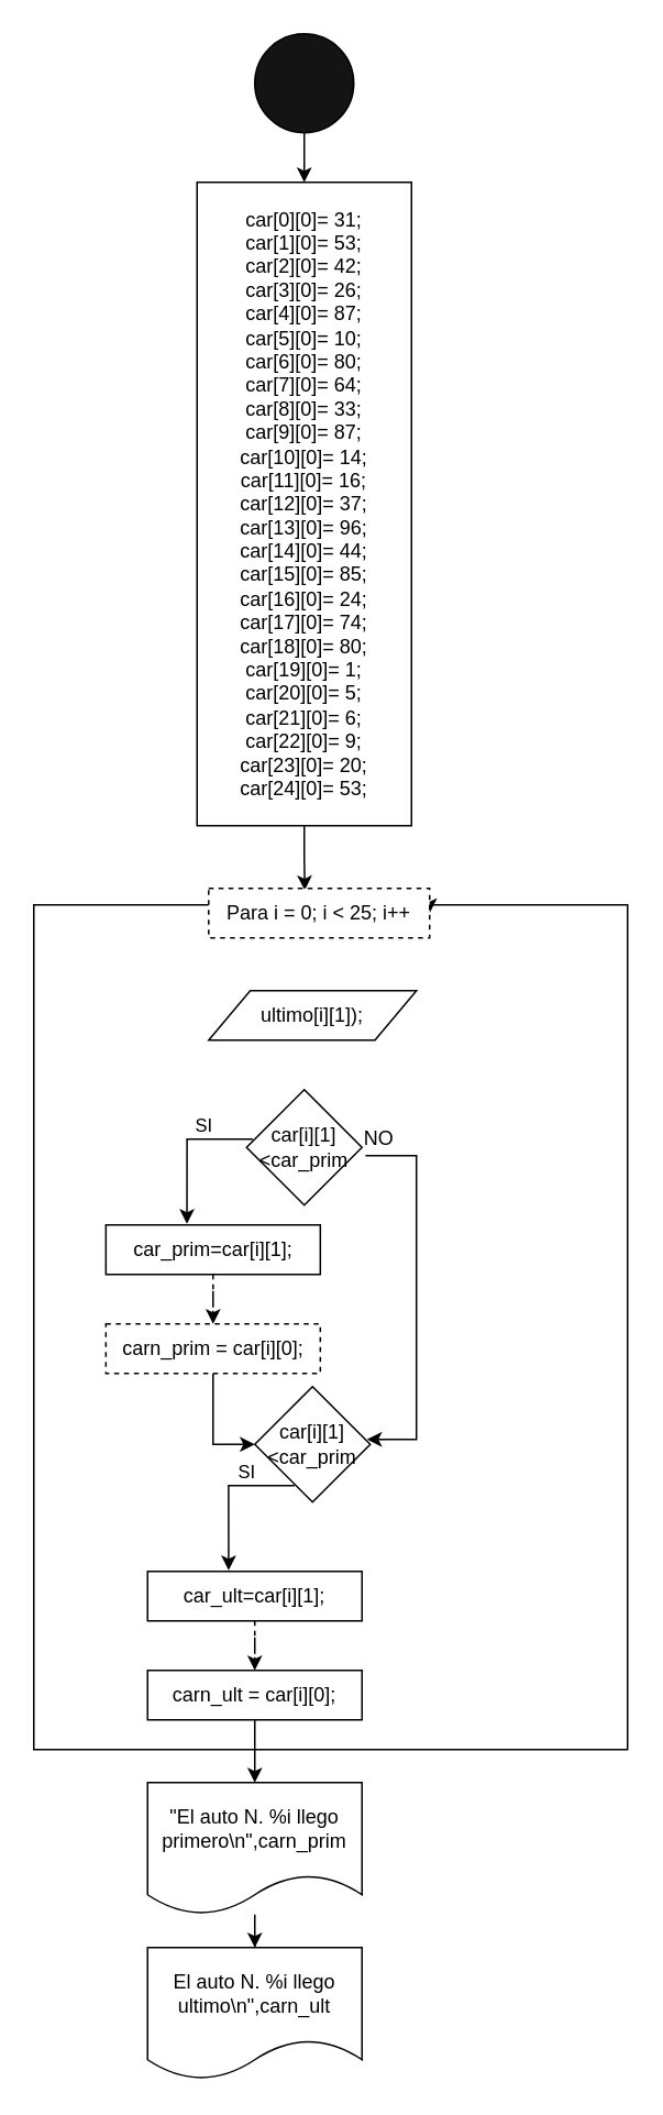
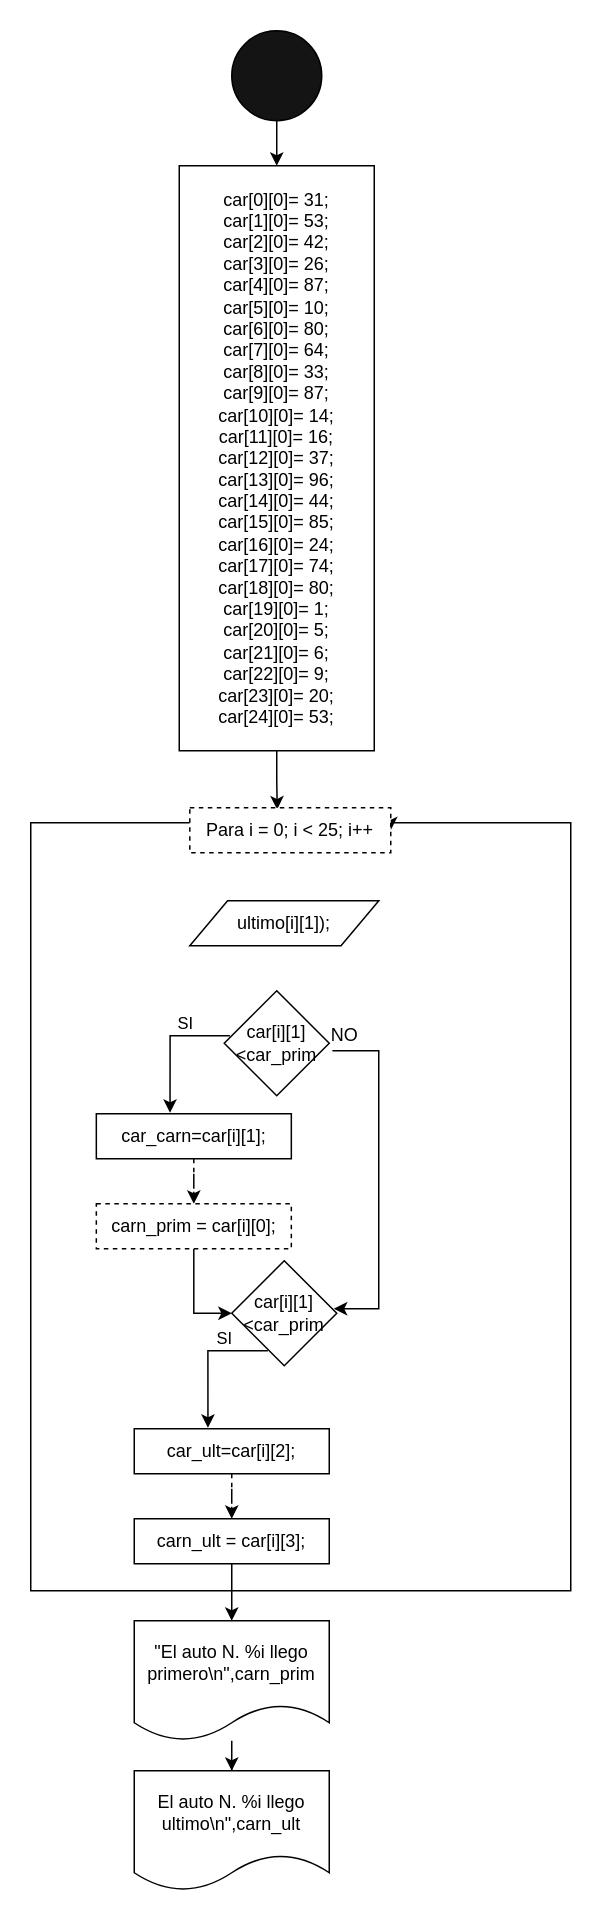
  <mxCell id="0" />
  <mxCell id="1" parent="0" />
  <mxCell id="2" style="edgeStyle=orthogonalEdgeStyle;rounded=0;orthogonalLoop=1;jettySize=auto;html=1;" edge="1" parent="1" source="3" target="5"><mxGeometry relative="1" as="geometry" /></mxCell>
  <mxCell id="3" value="" style="ellipse;whiteSpace=wrap;html=1;aspect=fixed;fillColor=#141414;" vertex="1" parent="1"><mxGeometry x="154" y="20" width="60" height="60" as="geometry" /></mxCell>
  <mxCell id="4" style="edgeStyle=orthogonalEdgeStyle;rounded=0;orthogonalLoop=1;jettySize=auto;html=1;entryX=0.435;entryY=0.039;entryDx=0;entryDy=0;entryPerimeter=0;" edge="1" parent="1" source="5" target="7"><mxGeometry relative="1" as="geometry" /></mxCell>
  <mxCell id="5" value="&lt;div&gt;&lt;span&gt;&#09;&lt;/span&gt;car[0][0]= 31;&lt;/div&gt;&lt;div&gt;&lt;span&gt;&#09;&lt;/span&gt;car[1][0]= 53;&lt;/div&gt;&lt;div&gt;&lt;span&gt;&#09;&lt;/span&gt;car[2][0]= 42;&lt;/div&gt;&lt;div&gt;&lt;span&gt;&#09;&lt;/span&gt;car[3][0]= 26;&lt;/div&gt;&lt;div&gt;&lt;span&gt;&#09;&lt;/span&gt;car[4][0]= 87;&lt;/div&gt;&lt;div&gt;&lt;span&gt;&#09;&lt;/span&gt;car[5][0]= 10;&lt;/div&gt;&lt;div&gt;&lt;span&gt;&#09;&lt;/span&gt;car[6][0]= 80;&lt;/div&gt;&lt;div&gt;&lt;span&gt;&#09;&lt;/span&gt;car[7][0]= 64;&lt;/div&gt;&lt;div&gt;&lt;span&gt;&#09;&lt;/span&gt;car[8][0]= 33;&lt;/div&gt;&lt;div&gt;&lt;span&gt;&#09;&lt;/span&gt;car[9][0]= 87;&lt;/div&gt;&lt;div&gt;&lt;span&gt;&#09;&lt;/span&gt;car[10][0]= 14;&lt;/div&gt;&lt;div&gt;&lt;span&gt;&#09;&lt;/span&gt;car[11][0]= 16;&lt;/div&gt;&lt;div&gt;&lt;span&gt;&#09;&lt;/span&gt;car[12][0]= 37;&lt;/div&gt;&lt;div&gt;&lt;span&gt;&#09;&lt;/span&gt;car[13][0]= 96;&lt;/div&gt;&lt;div&gt;&lt;span&gt;&#09;&lt;/span&gt;car[14][0]= 44;&lt;/div&gt;&lt;div&gt;&lt;span&gt;&#09;&lt;/span&gt;car[15][0]= 85;&lt;/div&gt;&lt;div&gt;&lt;span&gt;&#09;&lt;/span&gt;car[16][0]= 24;&lt;/div&gt;&lt;div&gt;&lt;span&gt;&#09;&lt;/span&gt;car[17][0]= 74;&lt;/div&gt;&lt;div&gt;&lt;span&gt;&#09;&lt;/span&gt;car[18][0]= 80;&lt;/div&gt;&lt;div&gt;&lt;span&gt;&#09;&lt;/span&gt;car[19][0]= 1;&lt;/div&gt;&lt;div&gt;&lt;span&gt;&#09;&lt;/span&gt;car[20][0]= 5;&lt;/div&gt;&lt;div&gt;&lt;span&gt;&#09;&lt;/span&gt;car[21][0]= 6;&lt;/div&gt;&lt;div&gt;&lt;span&gt;&#09;&lt;/span&gt;car[22][0]= 9;&lt;/div&gt;&lt;div&gt;&lt;span&gt;&#09;&lt;/span&gt;car[23][0]= 20;&lt;/div&gt;&lt;div&gt;&lt;span&gt;&#09;&lt;/span&gt;car[24][0]= 53;&lt;span&gt;&#09;&lt;/span&gt;&lt;/div&gt;" style="rounded=0;whiteSpace=wrap;html=1;" vertex="1" parent="1"><mxGeometry x="119" y="110" width="130" height="390" as="geometry" /></mxCell>
  <mxCell id="6" style="edgeStyle=orthogonalEdgeStyle;rounded=0;orthogonalLoop=1;jettySize=auto;html=1;entryX=1;entryY=0.5;entryDx=0;entryDy=0;" edge="1" parent="1" source="7" target="7"><mxGeometry relative="1" as="geometry"><mxPoint x="454.27" y="548" as="targetPoint" /><Array as="points"><mxPoint x="20" y="548" /><mxPoint x="20" y="1060" /><mxPoint x="380" y="1060" /><mxPoint x="380" y="548" /><mxPoint x="260" y="548" /></Array></mxGeometry></mxCell>
  <mxCell id="7" value="Para&amp;nbsp;i = 0; i &amp;lt; 25; i++" style="rounded=0;whiteSpace=wrap;html=1;dashed=1;" vertex="1" parent="1"><mxGeometry x="126.04" y="538" width="133.96" height="30" as="geometry" /></mxCell>
  <mxCell id="8" value="ultimo[i][1]);" style="shape=parallelogram;perimeter=parallelogramPerimeter;whiteSpace=wrap;html=1;" vertex="1" parent="1"><mxGeometry x="126.04" y="600" width="126" height="30" as="geometry" /></mxCell>
  <mxCell id="9" value="car[i][1]&amp;lt;car_prim" style="rhombus;whiteSpace=wrap;html=1;" vertex="1" parent="1"><mxGeometry x="149" y="660" width="70" height="70" as="geometry" /></mxCell>
  <mxCell id="10" style="edgeStyle=orthogonalEdgeStyle;rounded=0;orthogonalLoop=1;jettySize=auto;html=1;entryX=0.378;entryY=-0.02;entryDx=0;entryDy=0;entryPerimeter=0;" edge="1" parent="1" target="13"><mxGeometry relative="1" as="geometry"><mxPoint x="152.78" y="690" as="sourcePoint" /><Array as="points"><mxPoint x="112.72" y="690" /></Array></mxGeometry></mxCell>
  <mxCell id="11" value="SI" style="edgeLabel;html=1;align=center;verticalAlign=middle;resizable=0;points=[];" vertex="1" connectable="0" parent="10"><mxGeometry x="-0.351" y="-9" relative="1" as="geometry"><mxPoint as="offset" /></mxGeometry></mxCell>
  <mxCell id="12" style="edgeStyle=orthogonalEdgeStyle;rounded=0;orthogonalLoop=1;jettySize=auto;html=1;entryX=0.5;entryY=0;entryDx=0;entryDy=0;dashed=1;" edge="1" parent="1" source="13" target="15"><mxGeometry relative="1" as="geometry" /></mxCell>
- <mxCell id="13" value="car_prim=car[i][1];" style="rounded=0;whiteSpace=wrap;html=1;" vertex="1" parent="1"><mxGeometry x="63.72" y="742" width="130" height="30" as="geometry" /></mxCell>
+ <mxCell id="13" value="car_carn=car[i][1];" style="rounded=0;whiteSpace=wrap;html=1;" vertex="1" parent="1"><mxGeometry x="63.72" y="742" width="130" height="30" as="geometry" /></mxCell>
  <mxCell id="14" style="edgeStyle=orthogonalEdgeStyle;rounded=0;orthogonalLoop=1;jettySize=auto;html=1;entryX=0;entryY=0.5;entryDx=0;entryDy=0;" edge="1" parent="1" source="15" target="18"><mxGeometry relative="1" as="geometry"><mxPoint x="150" y="880" as="targetPoint" /><Array as="points"><mxPoint x="129" y="875" /></Array></mxGeometry></mxCell>
  <mxCell id="15" value="carn_prim = car[i][0];" style="rounded=0;whiteSpace=wrap;html=1;dashed=1;" vertex="1" parent="1"><mxGeometry x="63.72" y="802" width="130" height="30" as="geometry" /></mxCell>
  <mxCell id="16" style="edgeStyle=orthogonalEdgeStyle;rounded=0;orthogonalLoop=1;jettySize=auto;html=1;entryX=0.5;entryY=0;entryDx=0;entryDy=0;" edge="1" parent="1"><mxGeometry relative="1" as="geometry"><mxPoint x="221.1" y="700" as="sourcePoint" /><mxPoint x="222.04" y="872" as="targetPoint" /><Array as="points"><mxPoint x="252.04" y="700" /><mxPoint x="252.04" y="872" /></Array></mxGeometry></mxCell>
  <mxCell id="17" value="NO" style="text;html=1;align=center;verticalAlign=middle;resizable=0;points=[];autosize=1;" vertex="1" parent="1"><mxGeometry x="214" y="680" width="30" height="20" as="geometry" /></mxCell>
  <mxCell id="18" value="car[i][1]&amp;lt;car_prim" style="rhombus;whiteSpace=wrap;html=1;" vertex="1" parent="1"><mxGeometry x="154" y="840" width="70" height="70" as="geometry" /></mxCell>
  <mxCell id="19" style="edgeStyle=orthogonalEdgeStyle;rounded=0;orthogonalLoop=1;jettySize=auto;html=1;entryX=0.378;entryY=-0.02;entryDx=0;entryDy=0;entryPerimeter=0;" edge="1" parent="1" target="22"><mxGeometry relative="1" as="geometry"><mxPoint x="178.06" y="900" as="sourcePoint" /><Array as="points"><mxPoint x="138" y="900" /></Array></mxGeometry></mxCell>
  <mxCell id="20" value="SI" style="edgeLabel;html=1;align=center;verticalAlign=middle;resizable=0;points=[];" vertex="1" connectable="0" parent="19"><mxGeometry x="-0.351" y="-9" relative="1" as="geometry"><mxPoint as="offset" /></mxGeometry></mxCell>
  <mxCell id="21" style="edgeStyle=orthogonalEdgeStyle;rounded=0;orthogonalLoop=1;jettySize=auto;html=1;entryX=0.5;entryY=0;entryDx=0;entryDy=0;dashed=1;" edge="1" parent="1" source="22" target="24"><mxGeometry relative="1" as="geometry" /></mxCell>
- <mxCell id="22" value="car_ult=car[i][1];" style="rounded=0;whiteSpace=wrap;html=1;" vertex="1" parent="1"><mxGeometry x="89" y="952" width="130" height="30" as="geometry" /></mxCell>
+ <mxCell id="22" value="car_ult=car[i][2];" style="rounded=0;whiteSpace=wrap;html=1;" vertex="1" parent="1"><mxGeometry x="89" y="952" width="130" height="30" as="geometry" /></mxCell>
  <mxCell id="23" style="edgeStyle=orthogonalEdgeStyle;rounded=0;orthogonalLoop=1;jettySize=auto;html=1;entryX=0.5;entryY=0;entryDx=0;entryDy=0;" edge="1" parent="1" source="24" target="26"><mxGeometry relative="1" as="geometry" /></mxCell>
- <mxCell id="24" value="carn_ult = car[i][0];" style="rounded=0;whiteSpace=wrap;html=1;" vertex="1" parent="1"><mxGeometry x="89" y="1012" width="130" height="30" as="geometry" /></mxCell>
+ <mxCell id="24" value="carn_ult = car[i][3];" style="rounded=0;whiteSpace=wrap;html=1;" vertex="1" parent="1"><mxGeometry x="89" y="1012" width="130" height="30" as="geometry" /></mxCell>
  <mxCell id="25" style="edgeStyle=orthogonalEdgeStyle;rounded=0;orthogonalLoop=1;jettySize=auto;html=1;" edge="1" parent="1" source="26" target="27"><mxGeometry relative="1" as="geometry" /></mxCell>
  <mxCell id="26" value="&quot;El auto N. %i llego primero\n&quot;,carn_prim" style="shape=document;whiteSpace=wrap;html=1;boundedLbl=1;" vertex="1" parent="1"><mxGeometry x="89" y="1080" width="130" height="80" as="geometry" /></mxCell>
  <mxCell id="27" value="El auto N. %i llego ultimo\n&quot;,carn_ult" style="shape=document;whiteSpace=wrap;html=1;boundedLbl=1;" vertex="1" parent="1"><mxGeometry x="89" y="1180" width="130" height="80" as="geometry" /></mxCell>
